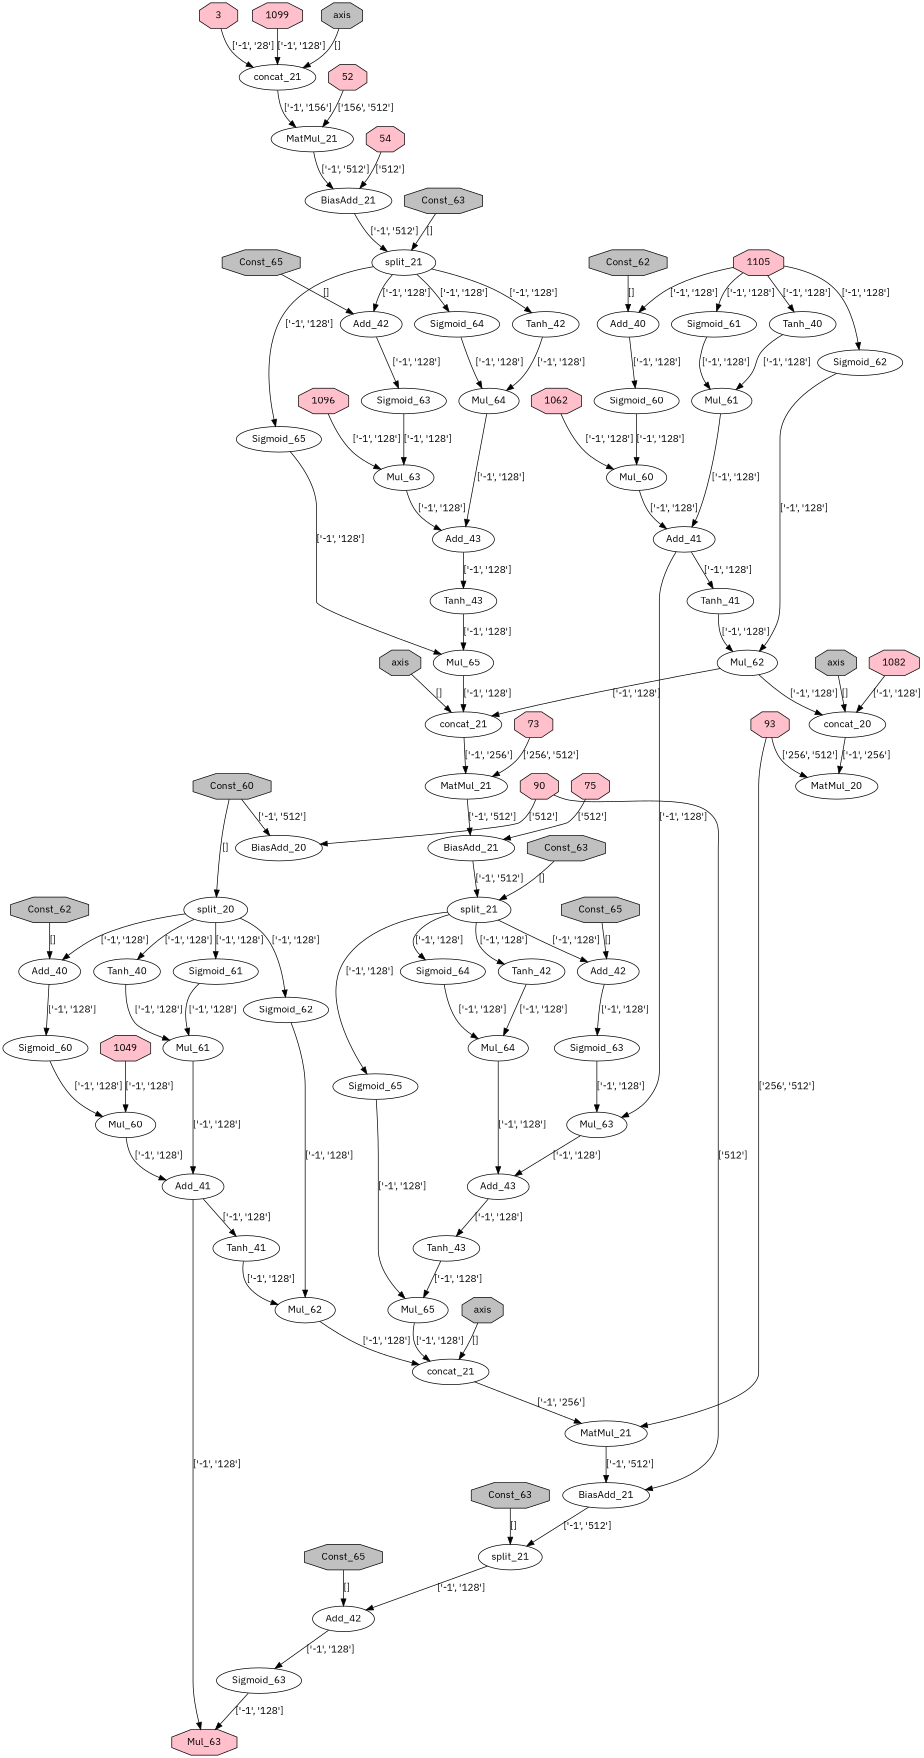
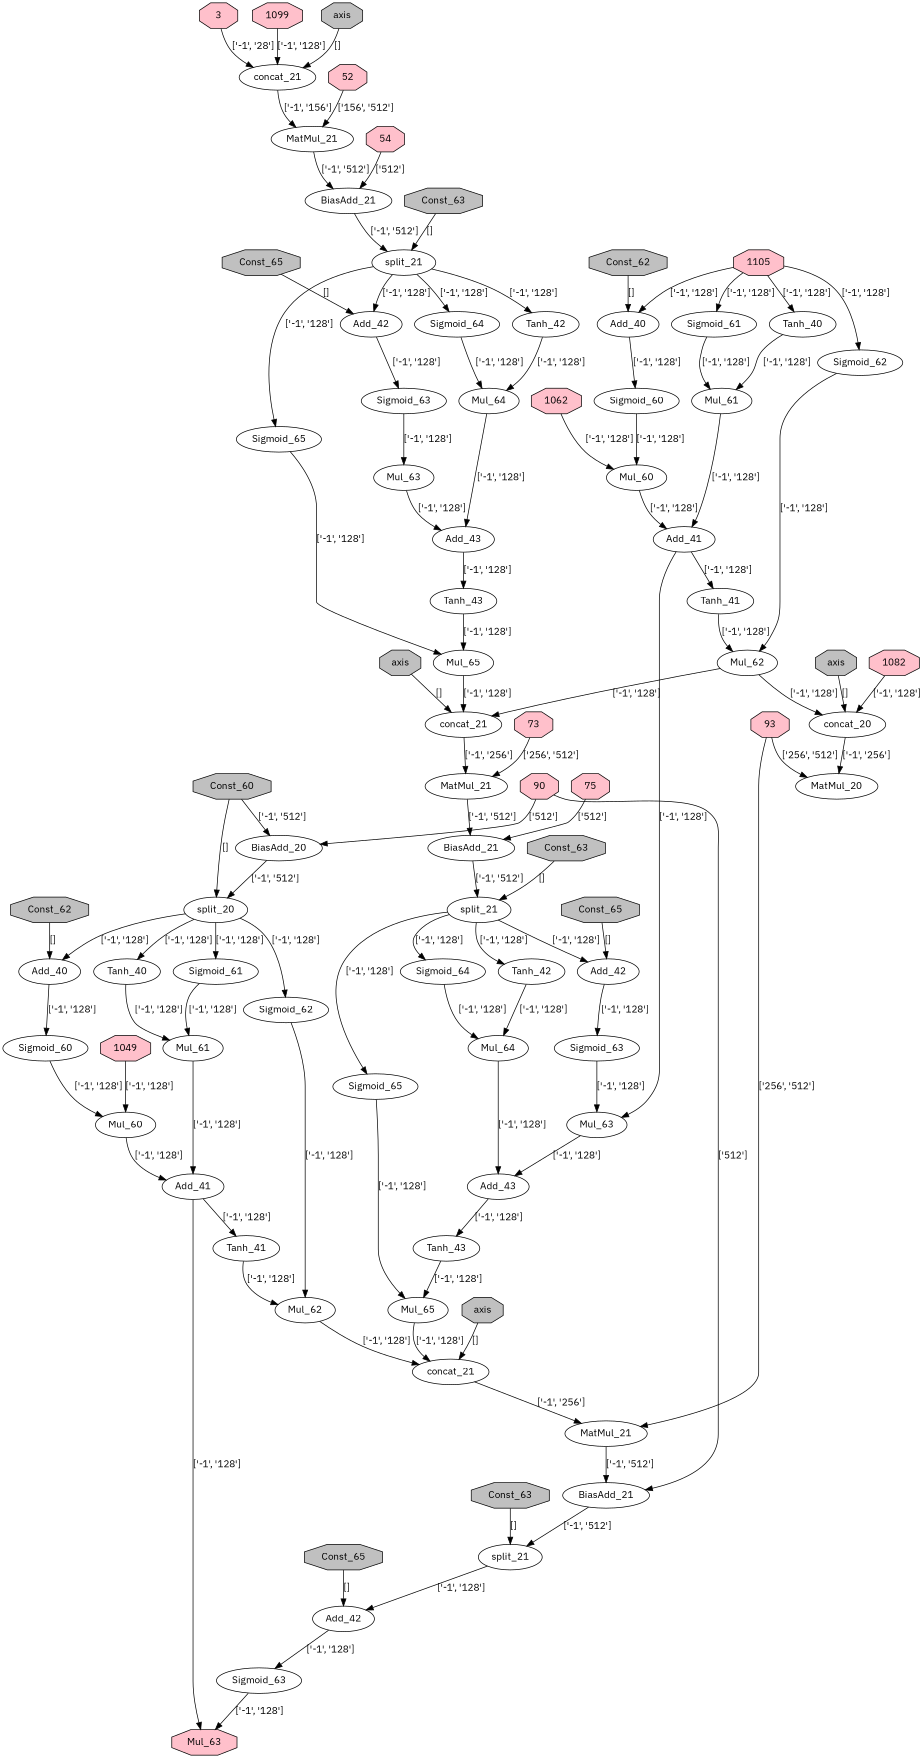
  strict digraph {
    fontname="IBM Plex Sans"
    node [fontname="IBM Plex Sans"]
    edge [fontname="IBM Plex Sans"]
    n1 [fillcolor=grey label=axis shape=octagon style=filled]
    n2 [label=concat_21]
    n3 [label=MatMul_21]
    n4 [label=BiasAdd_21]
    n5 [label=split_21]
    n6 [label=Add_42]
    n7 [label=Sigmoid_64]
    n8 [label=Tanh_42]
    n9 [label=Sigmoid_65]
    3 [fillcolor=pink shape=octagon style=filled]
    n11 [label=concat_21]
    n12 [label=MatMul_21]
    n13 [label=BiasAdd_21]
    n14 [label=Sigmoid_63]
    n15 [label=Mul_64]
    n16 [label=Mul_65]
    n17 [label=Mul_63]
    n18 [label=Add_43]
    n19 [label=concat_21]
    n20 [fillcolor=grey label=Const_65 shape=octagon style=filled]
    n21 [label=Tanh_43]
    n22 [label=MatMul_21]
    n23 [label=BiasAdd_21]
    n24 [fillcolor=grey label=Const_63 shape=octagon style=filled]
    n25 [label=split_21]
    n26 [label=Add_42]
    n27 [label=Sigmoid_63]
    n28 [fillcolor=grey label=axis shape=octagon style=filled]
    n29 [fillcolor=pink label=Mul_63 shape=octagon style=filled]
    n30 [fillcolor=grey label=Const_65 shape=octagon style=filled]
    1062 [fillcolor=pink shape=octagon style=filled]
    n32 [label=Mul_60]
    n33 [label=Add_41]
    n34 [label=Tanh_41]
    52 [fillcolor=pink shape=octagon style=filled]
    n36 [label=split_21]
    n37 [fillcolor=grey label=axis shape=octagon style=filled]
    n38 [label=concat_20]
    n39 [label=MatMul_20]
    54 [fillcolor=pink shape=octagon style=filled]
    n41 [label=Add_42]
    n42 [label=Sigmoid_64]
    n43 [label=Tanh_42]
    n44 [label=Sigmoid_65]
    n45 [fillcolor=pink label=1049 shape=octagon style=filled]
    n46 [label=Mul_60]
    n47 [label=Add_41]
    n48 [label=Tanh_41]
    1082 [fillcolor=pink shape=octagon style=filled]
    n50 [label=BiasAdd_20]
    n51 [label=split_20]
    n52 [label=Add_40]
    n53 [label=Sigmoid_61]
    n54 [label=Tanh_40]
    n55 [label=Sigmoid_62]
    75 [fillcolor=pink shape=octagon style=filled]
-   1096 [fillcolor=pink shape=octagon style=filled]
    n58 [label=Mul_63]
    n59 [label=Add_43]
    n60 [label=Tanh_43]
    73 [fillcolor=pink shape=octagon style=filled]
    1099 [fillcolor=pink shape=octagon style=filled]
    1105 [fillcolor=pink shape=octagon style=filled]
    n64 [label=Add_40]
    n65 [label=Sigmoid_61]
    n66 [label=Tanh_40]
    n67 [label=Sigmoid_62]
    n68 [label=Sigmoid_60]
    n69 [label=Mul_61]
    n70 [label=Mul_62]
    n71 [fillcolor=grey label=Const_62 shape=octagon style=filled]
    n72 [fillcolor=grey label=Const_60 shape=octagon style=filled]
    n73 [label=Sigmoid_60]
    n74 [label=Mul_61]
    n75 [label=Mul_62]
    n76 [fillcolor=pink label=93 shape=octagon style=filled]
    n77 [fillcolor=pink label=90 shape=octagon style=filled]
    n78 [fillcolor=grey label=Const_62 shape=octagon style=filled]
    n79 [fillcolor=grey label=Const_63 shape=octagon style=filled]
    n80 [label=Sigmoid_63]
    n81 [label=Mul_64]
    n82 [label=Mul_65]
    n83 [fillcolor=grey label=axis shape=octagon style=filled]
    n84 [fillcolor=grey label=Const_65 shape=octagon style=filled]
    n85 [fillcolor=grey label=Const_63 shape=octagon style=filled]
    n1 -> n2 [label="[]"]
    n2 -> n3 [label="['-1', '256']"]
    n3 -> n4 [label="['-1', '512']"]
    n4 -> n5 [label="['-1', '512']"]
    n5 -> n6 [label="['-1', '128']"]
    n5 -> n7 [label="['-1', '128']"]
    n5 -> n8 [label="['-1', '128']"]
    n5 -> n9 [label="['-1', '128']"]
    n6 -> n14 [label="['-1', '128']"]
    n7 -> n15 [label="['-1', '128']"]
    n8 -> n15 [label="['-1', '128']"]
    n9 -> n16 [label="['-1', '128']"]
    3 -> n11 [label="['-1', '28']"]
    n11 -> n12 [label="['-1', '156']"]
    n12 -> n13 [label="['-1', '512']"]
    n13 -> n36 [label="['-1', '512']"]
    n14 -> n17 [label="['-1', '128']"]
    n15 -> n18 [label="['-1', '128']"]
    n16 -> n19 [label="['-1', '128']"]
    n17 -> n18 [label="['-1', '128']"]
    n18 -> n21 [label="['-1', '128']"]
    n19 -> n22 [label="['-1', '256']"]
    n20 -> n6 [label="[]"]
    n21 -> n16 [label="['-1', '128']"]
    n22 -> n23 [label="['-1', '512']"]
    n23 -> n25 [label="['-1', '512']"]
    n24 -> n25 [label="[]"]
    n25 -> n26 [label="['-1', '128']"]
    n26 -> n27 [label="['-1', '128']"]
    n27 -> n29 [label="['-1', '128']"]
    n28 -> n19 [label="[]"]
    n30 -> n26 [label="[]"]
    1062 -> n32 [label="['-1', '128']"]
    n32 -> n33 [label="['-1', '128']"]
    n33 -> n17 [label="['-1', '128']"]
    n33 -> n34 [label="['-1', '128']"]
    n34 -> n70 [label="['-1', '128']"]
    52 -> n12 [label="['156', '512']"]
    n36 -> n41 [label="['-1', '128']"]
    n36 -> n42 [label="['-1', '128']"]
    n36 -> n43 [label="['-1', '128']"]
    n36 -> n44 [label="['-1', '128']"]
    n37 -> n38 [label="[]"]
    n38 -> n39 [label="['-1', '256']"]
    54 -> n13 [label="['512']"]
    n41 -> n80 [label="['-1', '128']"]
    n42 -> n81 [label="['-1', '128']"]
    n43 -> n81 [label="['-1', '128']"]
    n44 -> n82 [label="['-1', '128']"]
    n45 -> n46 [label="['-1', '128']"]
    n46 -> n47 [label="['-1', '128']"]
    n47 -> n29 [label="['-1', '128']"]
    n47 -> n48 [label="['-1', '128']"]
    n48 -> n75 [label="['-1', '128']"]
    1082 -> n38 [label="['-1', '128']"]
+   n50 -> n51 [label="['-1', '512']"]
    n51 -> n52 [label="['-1', '128']"]
    n51 -> n53 [label="['-1', '128']"]
    n51 -> n54 [label="['-1', '128']"]
    n51 -> n55 [label="['-1', '128']"]
    n52 -> n73 [label="['-1', '128']"]
    n53 -> n74 [label="['-1', '128']"]
    n54 -> n74 [label="['-1', '128']"]
    n55 -> n75 [label="['-1', '128']"]
    75 -> n4 [label="['512']"]
-   1096 -> n58 [label="['-1', '128']"]
    n58 -> n59 [label="['-1', '128']"]
    n59 -> n60 [label="['-1', '128']"]
    n60 -> n82 [label="['-1', '128']"]
    73 -> n3 [label="['256', '512']"]
    1099 -> n11 [label="['-1', '128']"]
    1105 -> n64 [label="['-1', '128']"]
    1105 -> n65 [label="['-1', '128']"]
    1105 -> n66 [label="['-1', '128']"]
    1105 -> n67 [label="['-1', '128']"]
    n64 -> n68 [label="['-1', '128']"]
    n65 -> n69 [label="['-1', '128']"]
    n66 -> n69 [label="['-1', '128']"]
    n67 -> n70 [label="['-1', '128']"]
    n68 -> n32 [label="['-1', '128']"]
    n69 -> n33 [label="['-1', '128']"]
    n70 -> n2 [label="['-1', '128']"]
    n70 -> n38 [label="['-1', '128']"]
    n71 -> n64 [label="[]"]
    n72 -> n50 [label="['-1', '512']"]
    n72 -> n51 [label="[]"]
    n73 -> n46 [label="['-1', '128']"]
    n74 -> n47 [label="['-1', '128']"]
    n75 -> n19 [label="['-1', '128']"]
    n76 -> n22 [label="['256', '512']"]
    n76 -> n39 [label="['256', '512']"]
    n77 -> n23 [label="['512']"]
    n77 -> n50 [label="['512']"]
    n78 -> n52 [label="[]"]
    n79 -> n36 [label="[]"]
    n80 -> n58 [label="['-1', '128']"]
    n81 -> n59 [label="['-1', '128']"]
    n82 -> n2 [label="['-1', '128']"]
    n83 -> n11 [label="[]"]
    n84 -> n41 [label="[]"]
    n85 -> n5 [label="[]"]
  }
